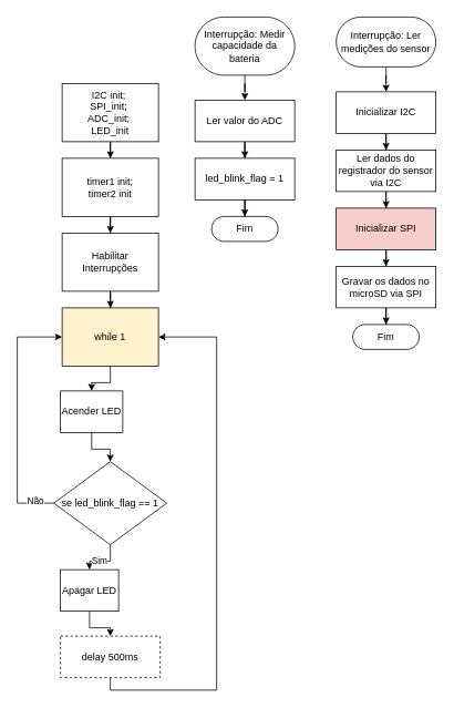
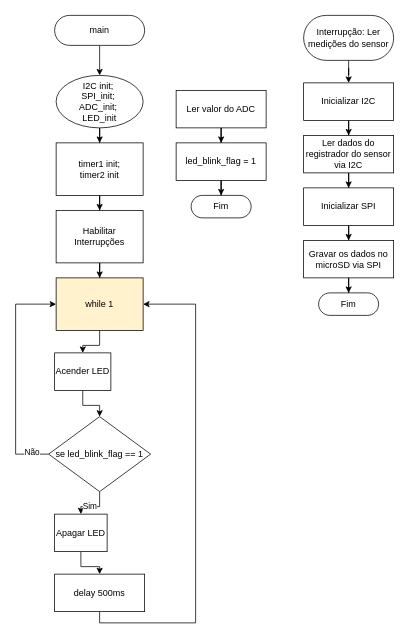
  <mxCell id="0" />
  <mxCell id="1" parent="0" />
- <mxCell id="2" style="edgeStyle=orthogonalEdgeStyle;rounded=0;orthogonalLoop=1;jettySize=auto;html=1;entryX=0.5;entryY=0;entryDx=0;entryDy=0;" edge="1" parent="1" source="3" target="5"><mxGeometry relative="1" as="geometry" /></mxCell>
- <mxCell id="3" value="Interrupção: Medir capacidade da bateria" style="html=1;dashed=0;whiteSpace=wrap;shape=mxgraph.dfd.start" vertex="1" parent="1"><mxGeometry x="234" y="20" width="120" height="70" as="geometry" /></mxCell>
  <mxCell id="4" style="edgeStyle=orthogonalEdgeStyle;rounded=0;orthogonalLoop=1;jettySize=auto;html=1;entryX=0.5;entryY=0;entryDx=0;entryDy=0;" edge="1" parent="1" source="5" target="6"><mxGeometry relative="1" as="geometry" /></mxCell>
  <mxCell id="5" value="Ler valor do ADC" style="html=1;dashed=0;whiteSpace=wrap;" vertex="1" parent="1"><mxGeometry x="234" y="120" width="120" height="50" as="geometry" /></mxCell>
  <mxCell id="6" value="led_blink_flag = 1" style="html=1;dashed=0;whiteSpace=wrap;" vertex="1" parent="1"><mxGeometry x="234" y="190" width="120" height="50" as="geometry" /></mxCell>
  <mxCell id="7" value="Fim" style="html=1;dashed=0;whiteSpace=wrap;shape=mxgraph.dfd.start" vertex="1" parent="1"><mxGeometry x="254" y="260" width="80" height="30" as="geometry" /></mxCell>
  <mxCell id="8" style="edgeStyle=orthogonalEdgeStyle;rounded=0;orthogonalLoop=1;jettySize=auto;html=1;entryX=0.5;entryY=0;entryDx=0;entryDy=0;" edge="1" parent="1" source="9" target="11"><mxGeometry relative="1" as="geometry" /></mxCell>
  <mxCell id="9" value="Interrupção: Ler medições do sensor" style="html=1;dashed=0;whiteSpace=wrap;shape=mxgraph.dfd.start" vertex="1" parent="1"><mxGeometry x="404" y="20" width="120" height="60" as="geometry" /></mxCell>
  <mxCell id="10" style="edgeStyle=orthogonalEdgeStyle;rounded=0;orthogonalLoop=1;jettySize=auto;html=1;entryX=0.5;entryY=0;entryDx=0;entryDy=0;" edge="1" parent="1" source="11" target="13"><mxGeometry relative="1" as="geometry" /></mxCell>
  <mxCell id="11" value="Inicializar I2C" style="html=1;dashed=0;whiteSpace=wrap;" vertex="1" parent="1"><mxGeometry x="404" y="110" width="120" height="50" as="geometry" /></mxCell>
  <mxCell id="12" style="edgeStyle=orthogonalEdgeStyle;rounded=0;orthogonalLoop=1;jettySize=auto;html=1;entryX=0.5;entryY=0;entryDx=0;entryDy=0;" edge="1" parent="1" source="13" target="16"><mxGeometry relative="1" as="geometry" /></mxCell>
  <mxCell id="13" value="Ler dados do registrador do sensor via I2C" style="html=1;dashed=0;whiteSpace=wrap;" vertex="1" parent="1"><mxGeometry x="404" y="180" width="120" height="50" as="geometry" /></mxCell>
  <mxCell id="14" value="Fim" style="html=1;dashed=0;whiteSpace=wrap;shape=mxgraph.dfd.start" vertex="1" parent="1"><mxGeometry x="424" y="390" width="80" height="30" as="geometry" /></mxCell>
  <mxCell id="15" style="edgeStyle=orthogonalEdgeStyle;rounded=0;orthogonalLoop=1;jettySize=auto;html=1;entryX=0.5;entryY=0;entryDx=0;entryDy=0;" edge="1" parent="1" source="16" target="17"><mxGeometry relative="1" as="geometry" /></mxCell>
- <mxCell id="16" value="Inicializar SPI" style="html=1;dashed=0;whiteSpace=wrap;fillColor=#f8cecc;" vertex="1" parent="1"><mxGeometry x="404" y="250" width="120" height="50" as="geometry" /></mxCell>
+ <mxCell id="16" value="Inicializar SPI" style="html=1;dashed=0;whiteSpace=wrap;" vertex="1" parent="1"><mxGeometry x="404" y="250" width="120" height="50" as="geometry" /></mxCell>
  <mxCell id="17" value="Gravar os dados no microSD via SPI" style="html=1;dashed=0;whiteSpace=wrap;" vertex="1" parent="1"><mxGeometry x="404" y="320" width="120" height="50" as="geometry" /></mxCell>
+ <mxCell id="18" style="edgeStyle=orthogonalEdgeStyle;rounded=0;orthogonalLoop=1;jettySize=auto;html=1;entryX=0.5;entryY=0;entryDx=0;entryDy=0;" edge="1" parent="1" source="19" target="32"><mxGeometry relative="1" as="geometry" /></mxCell>
+ <mxCell id="19" value="main" style="html=1;dashed=0;whiteSpace=wrap;shape=mxgraph.dfd.start" vertex="1" parent="1"><mxGeometry x="72" y="20" width="120" height="40" as="geometry" /></mxCell>
  <mxCell id="20" value="" style="edgeStyle=orthogonalEdgeStyle;rounded=0;orthogonalLoop=1;jettySize=auto;html=1;entryX=0.5;entryY=0;entryDx=0;entryDy=0;" edge="1" parent="1" source="24" target="26"><mxGeometry relative="1" as="geometry" /></mxCell>
  <mxCell id="21" value="Sim" style="edgeLabel;html=1;align=center;verticalAlign=middle;resizable=0;points=[];" vertex="1" connectable="0" parent="20"><mxGeometry x="0.24" y="-1" relative="1" as="geometry"><mxPoint as="offset" /></mxGeometry></mxCell>
  <mxCell id="22" style="edgeStyle=orthogonalEdgeStyle;rounded=0;orthogonalLoop=1;jettySize=auto;html=1;entryX=0;entryY=0.5;entryDx=0;entryDy=0;" edge="1" parent="1" source="24" target="38"><mxGeometry relative="1" as="geometry"><Array as="points"><mxPoint x="20" y="605" /><mxPoint x="20" y="405" /></Array></mxGeometry></mxCell>
  <mxCell id="23" value="Não" style="edgeLabel;html=1;align=center;verticalAlign=middle;resizable=0;points=[];" vertex="1" connectable="0" parent="22"><mxGeometry x="-0.847" y="-4" relative="1" as="geometry"><mxPoint as="offset" /></mxGeometry></mxCell>
  <mxCell id="24" value="se led_blink_flag == 1" style="shape=rhombus;html=1;dashed=0;whiteSpace=wrap;perimeter=rhombusPerimeter;" vertex="1" parent="1"><mxGeometry x="64" y="555" width="136" height="100" as="geometry" /></mxCell>
  <mxCell id="25" value="" style="edgeStyle=orthogonalEdgeStyle;rounded=0;orthogonalLoop=1;jettySize=auto;html=1;" edge="1" parent="1" source="26" target="28"><mxGeometry relative="1" as="geometry" /></mxCell>
  <mxCell id="26" value="Apagar LED" style="html=1;dashed=0;whiteSpace=wrap;" vertex="1" parent="1"><mxGeometry x="72" y="685" width="70" height="50" as="geometry" /></mxCell>
  <mxCell id="27" style="edgeStyle=orthogonalEdgeStyle;rounded=0;orthogonalLoop=1;jettySize=auto;html=1;entryX=1;entryY=0.5;entryDx=0;entryDy=0;" edge="1" parent="1" source="28" target="38"><mxGeometry relative="1" as="geometry"><Array as="points"><mxPoint x="132" y="830" /><mxPoint x="260" y="830" /><mxPoint x="260" y="405" /></Array></mxGeometry></mxCell>
- <mxCell id="28" value="delay 500ms" style="html=1;dashed=1;whiteSpace=wrap;" vertex="1" parent="1"><mxGeometry x="72" y="765" width="120" height="50" as="geometry" /></mxCell>
+ <mxCell id="28" value="delay 500ms" style="html=1;dashed=0;whiteSpace=wrap;" vertex="1" parent="1"><mxGeometry x="72" y="765" width="120" height="50" as="geometry" /></mxCell>
  <mxCell id="29" style="edgeStyle=orthogonalEdgeStyle;rounded=0;orthogonalLoop=1;jettySize=auto;html=1;entryX=0.5;entryY=0.5;entryDx=0;entryDy=-15;entryPerimeter=0;" edge="1" parent="1" source="6" target="7"><mxGeometry relative="1" as="geometry" /></mxCell>
  <mxCell id="30" style="edgeStyle=orthogonalEdgeStyle;rounded=0;orthogonalLoop=1;jettySize=auto;html=1;entryX=0.5;entryY=0.5;entryDx=0;entryDy=-15;entryPerimeter=0;" edge="1" parent="1" source="17" target="14"><mxGeometry relative="1" as="geometry" /></mxCell>
  <mxCell id="31" style="edgeStyle=orthogonalEdgeStyle;rounded=0;orthogonalLoop=1;jettySize=auto;html=1;entryX=0.5;entryY=0;entryDx=0;entryDy=0;" edge="1" parent="1" source="32" target="34"><mxGeometry relative="1" as="geometry" /></mxCell>
- <mxCell id="32" value="I2C init;&amp;nbsp;&lt;div&gt;SPI_init;&amp;nbsp;&lt;/div&gt;&lt;div&gt;ADC_init;&amp;nbsp;&lt;/div&gt;&lt;div&gt;LED_init&lt;/div&gt;" style="html=1;dashed=0;whiteSpace=wrap;" vertex="1" parent="1"><mxGeometry x="74" y="100" width="116" height="70" as="geometry" /></mxCell>
+ <mxCell id="32" value="I2C init;&amp;nbsp;&lt;div&gt;SPI_init;&amp;nbsp;&lt;/div&gt;&lt;div&gt;ADC_init;&amp;nbsp;&lt;/div&gt;&lt;div&gt;LED_init&lt;/div&gt;" style="ellipse;html=1;dashed=0;whiteSpace=wrap;" vertex="1" parent="1"><mxGeometry x="74" y="100" width="116" height="70" as="geometry" /></mxCell>
  <mxCell id="33" style="edgeStyle=orthogonalEdgeStyle;rounded=0;orthogonalLoop=1;jettySize=auto;html=1;entryX=0.5;entryY=0;entryDx=0;entryDy=0;" edge="1" parent="1" source="34" target="36"><mxGeometry relative="1" as="geometry" /></mxCell>
  <mxCell id="34" value="timer1 init;&lt;div&gt;timer2 init&lt;/div&gt;" style="html=1;dashed=0;whiteSpace=wrap;" vertex="1" parent="1"><mxGeometry x="74" y="190" width="116" height="70" as="geometry" /></mxCell>
  <mxCell id="35" style="edgeStyle=orthogonalEdgeStyle;rounded=0;orthogonalLoop=1;jettySize=auto;html=1;entryX=0.5;entryY=0;entryDx=0;entryDy=0;" edge="1" parent="1" source="36" target="38"><mxGeometry relative="1" as="geometry" /></mxCell>
  <mxCell id="36" value="Habilitar Interrupções" style="html=1;dashed=0;whiteSpace=wrap;" vertex="1" parent="1"><mxGeometry x="74" y="280" width="116" height="70" as="geometry" /></mxCell>
  <mxCell id="37" style="edgeStyle=orthogonalEdgeStyle;rounded=0;orthogonalLoop=1;jettySize=auto;html=1;entryX=0.5;entryY=0;entryDx=0;entryDy=0;" edge="1" parent="1" source="38" target="40"><mxGeometry relative="1" as="geometry" /></mxCell>
  <mxCell id="38" value="while 1" style="html=1;dashed=0;whiteSpace=wrap;fillColor=#fff2cc;" vertex="1" parent="1"><mxGeometry x="74" y="370" width="116" height="70" as="geometry" /></mxCell>
  <mxCell id="39" style="edgeStyle=orthogonalEdgeStyle;rounded=0;orthogonalLoop=1;jettySize=auto;html=1;entryX=0.5;entryY=0;entryDx=0;entryDy=0;" edge="1" parent="1" source="40" target="24"><mxGeometry relative="1" as="geometry" /></mxCell>
  <mxCell id="40" value="Acender LED" style="html=1;dashed=0;whiteSpace=wrap;" vertex="1" parent="1"><mxGeometry x="72" y="470" width="75" height="50" as="geometry" /></mxCell>
